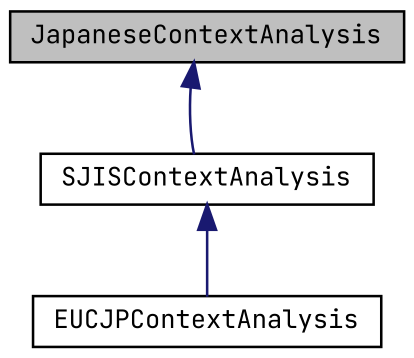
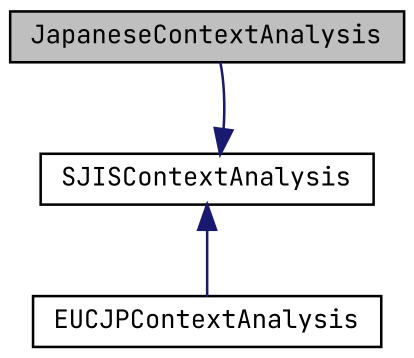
  digraph {
    fontname="JetBrains Mono"
    node [color=black fillcolor=white fontname="JetBrains Mono" fontsize=10 shape=record style=filled]
    edge [color=midnightblue dir=back fontname="JetBrains Mono" fontsize=10 labelfontname=Helvetica labelfontsize=10 style=solid]
    n1 [fillcolor=grey75 fontcolor=black height=0.2 label=JapaneseContextAnalysis width=0.4]
    n2 [height=0.2 label=SJISContextAnalysis width=0.4]
    n3 [height=0.2 label=EUCJPContextAnalysis width=0.4]
-   n1 -> n2
+   n2 -> n1
    n2 -> n3
  }
